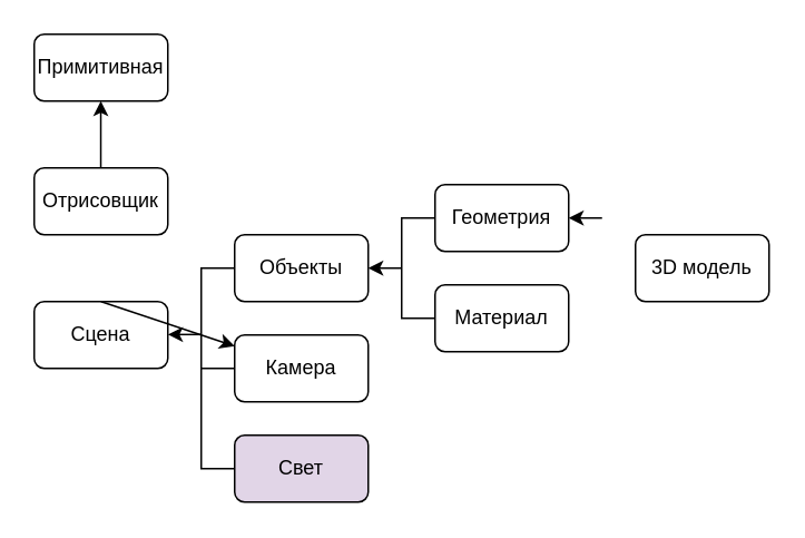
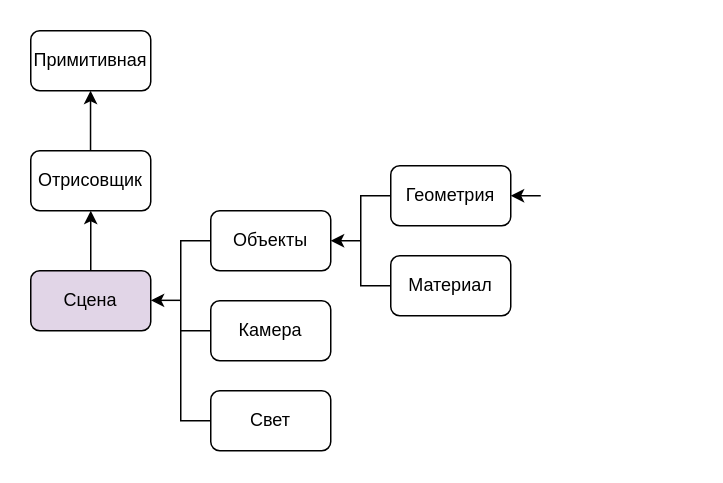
  <mxCell id="0" />
  <mxCell id="1" parent="0" />
  <mxCell id="2" value="Примитивная" style="rounded=1;whiteSpace=wrap;html=1;" vertex="1" parent="1"><mxGeometry x="20" y="20" width="80" height="40" as="geometry" /></mxCell>
  <mxCell id="3" value="Отрисовщик" style="rounded=1;whiteSpace=wrap;html=1;" vertex="1" parent="1"><mxGeometry x="20" y="100" width="80" height="40" as="geometry" /></mxCell>
- <mxCell id="4" value="Сцена" style="rounded=1;whiteSpace=wrap;html=1;" vertex="1" parent="1"><mxGeometry x="20" y="180" width="80" height="40" as="geometry" /></mxCell>
+ <mxCell id="4" value="Сцена" style="rounded=1;whiteSpace=wrap;html=1;fillColor=#e1d5e7;" vertex="1" parent="1"><mxGeometry x="20" y="180" width="80" height="40" as="geometry" /></mxCell>
  <mxCell id="5" value="Объекты" style="rounded=1;whiteSpace=wrap;html=1;" vertex="1" parent="1"><mxGeometry x="140" y="140" width="80" height="40" as="geometry" /></mxCell>
  <mxCell id="6" value="Камера" style="rounded=1;whiteSpace=wrap;html=1;" vertex="1" parent="1"><mxGeometry x="140" y="200" width="80" height="40" as="geometry" /></mxCell>
- <mxCell id="7" value="Свет" style="rounded=1;whiteSpace=wrap;html=1;fillColor=#e1d5e7;" vertex="1" parent="1"><mxGeometry x="140" y="260" width="80" height="40" as="geometry" /></mxCell>
+ <mxCell id="7" value="Свет" style="rounded=1;whiteSpace=wrap;html=1;" vertex="1" parent="1"><mxGeometry x="140" y="260" width="80" height="40" as="geometry" /></mxCell>
  <mxCell id="8" value="Геометрия" style="rounded=1;whiteSpace=wrap;html=1;" vertex="1" parent="1"><mxGeometry x="260" y="110" width="80" height="40" as="geometry" /></mxCell>
  <mxCell id="9" value="Материал" style="rounded=1;whiteSpace=wrap;html=1;" vertex="1" parent="1"><mxGeometry x="260" y="170" width="80" height="40" as="geometry" /></mxCell>
- <mxCell id="10" value="3D модель" style="rounded=1;whiteSpace=wrap;html=1;" vertex="1" parent="1"><mxGeometry x="380" y="140" width="80" height="40" as="geometry" /></mxCell>
  <mxCell id="11" value="" style="endArrow=classic;html=1;rounded=0;entryX=1;entryY=0.5;entryDx=0;entryDy=0;" edge="1" parent="1" target="8"><mxGeometry width="50" height="50" relative="1" as="geometry"><mxPoint x="360" y="130" as="sourcePoint" /><mxPoint x="350" y="110" as="targetPoint" /></mxGeometry></mxCell>
  <mxCell id="12" value="" style="endArrow=none;html=1;rounded=0;entryX=0;entryY=0.5;entryDx=0;entryDy=0;exitX=0;exitY=0.5;exitDx=0;exitDy=0;" edge="1" parent="1"><mxGeometry width="50" height="50" relative="1" as="geometry"><mxPoint x="260" y="190" as="sourcePoint" /><mxPoint x="260" y="130" as="targetPoint" /><Array as="points"><mxPoint x="240" y="190" /><mxPoint x="240" y="130" /></Array></mxGeometry></mxCell>
  <mxCell id="13" value="" style="endArrow=classic;html=1;rounded=0;entryX=1;entryY=0.5;entryDx=0;entryDy=0;" edge="1" parent="1"><mxGeometry width="50" height="50" relative="1" as="geometry"><mxPoint x="240" y="160" as="sourcePoint" /><mxPoint x="220" y="160" as="targetPoint" /></mxGeometry></mxCell>
  <mxCell id="14" value="" style="endArrow=none;html=1;rounded=0;entryX=0;entryY=0.5;entryDx=0;entryDy=0;exitX=0;exitY=0.5;exitDx=0;exitDy=0;" edge="1" parent="1"><mxGeometry width="50" height="50" relative="1" as="geometry"><mxPoint x="140" y="220" as="sourcePoint" /><mxPoint x="140" y="160" as="targetPoint" /><Array as="points"><mxPoint x="120" y="220" /><mxPoint x="120" y="160" /></Array></mxGeometry></mxCell>
  <mxCell id="15" value="" style="endArrow=classic;html=1;rounded=0;entryX=1;entryY=0.5;entryDx=0;entryDy=0;" edge="1" parent="1"><mxGeometry width="50" height="50" relative="1" as="geometry"><mxPoint x="120" y="199.72" as="sourcePoint" /><mxPoint x="100" y="199.72" as="targetPoint" /></mxGeometry></mxCell>
  <mxCell id="16" value="" style="endArrow=none;html=1;rounded=0;entryX=0;entryY=0.5;entryDx=0;entryDy=0;" edge="1" parent="1" target="7"><mxGeometry width="50" height="50" relative="1" as="geometry"><mxPoint x="120" y="220" as="sourcePoint" /><mxPoint x="90" y="240" as="targetPoint" /><Array as="points"><mxPoint x="120" y="280" /></Array></mxGeometry></mxCell>
- <mxCell id="17" value="" style="endArrow=classic;html=1;rounded=0;exitX=0.5;exitY=0;exitDx=0;exitDy=0;" edge="1" parent="1" source="4" target="6"><mxGeometry width="50" height="50" relative="1" as="geometry"><mxPoint x="110" y="160" as="sourcePoint" /><mxPoint x="160" y="110" as="targetPoint" /></mxGeometry></mxCell>
+ <mxCell id="17" value="" style="endArrow=classic;html=1;rounded=0;exitX=0.5;exitY=0;exitDx=0;exitDy=0;entryX=0.5;entryY=1;entryDx=0;entryDy=0;" edge="1" parent="1" source="4" target="3"><mxGeometry width="50" height="50" relative="1" as="geometry"><mxPoint x="110" y="160" as="sourcePoint" /><mxPoint x="160" y="110" as="targetPoint" /></mxGeometry></mxCell>
  <mxCell id="18" value="" style="endArrow=classic;html=1;rounded=0;exitX=0.5;exitY=0;exitDx=0;exitDy=0;entryX=0.5;entryY=1;entryDx=0;entryDy=0;" edge="1" parent="1"><mxGeometry width="50" height="50" relative="1" as="geometry"><mxPoint x="59.86" y="100" as="sourcePoint" /><mxPoint x="59.86" y="60" as="targetPoint" /></mxGeometry></mxCell>
